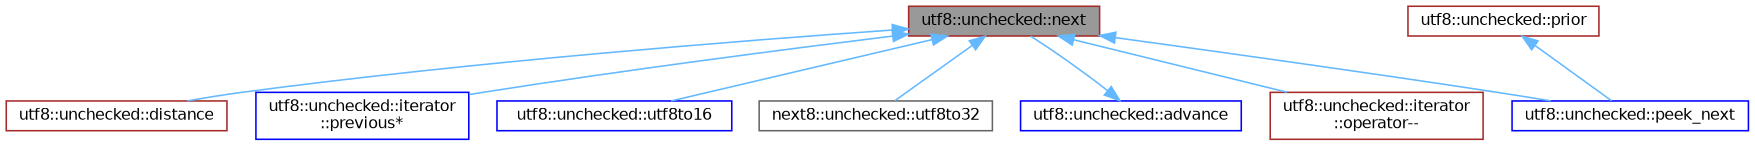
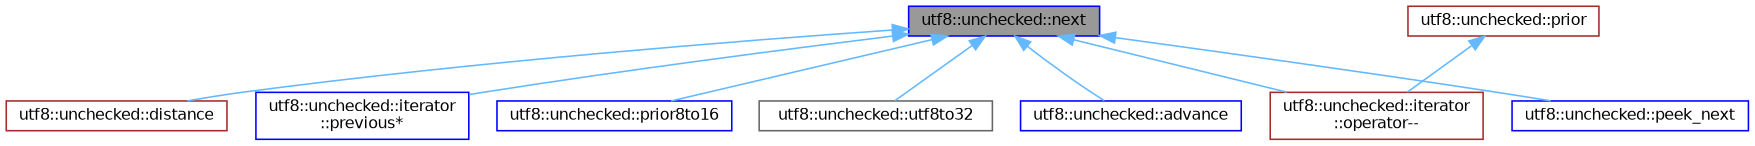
  digraph {
    rankdir=TB
    node [color=brown fillcolor=white fontname=Helvetica fontsize=10 shape=box style=filled]
    edge [color=steelblue1 dir=back fontname=Helvetica fontsize=10 labelfontname=Helvetica labelfontsize=10 style=solid]
-   n1 [fillcolor=grey60 fontcolor=black height=0.2 label="utf8::unchecked::next" width=0.4]
+   n1 [color=blue fillcolor=grey60 fontcolor=black height=0.2 label="utf8::unchecked::next" width=0.4]
    n2 [color=blue height=0.2 label="utf8::unchecked::advance" width=0.4]
    n3 [height=0.2 label="utf8::unchecked::distance" width=0.4]
    n4 [color=blue height=0.2 label="utf8::unchecked::iterator\l::previous*" width=0.4]
    n5 [color=blue height=0.2 label="utf8::unchecked::peek_next" width=0.4]
-   n6 [color=blue height=0.2 label="utf8::unchecked::utf8to16" width=0.4]
-   n7 [color=gray40 height=0.2 label="next8::unchecked::utf8to32" width=0.4]
+   n6 [color=blue height=0.2 label="utf8::unchecked::prior8to16" width=0.4]
+   n7 [color=gray40 height=0.2 label="utf8::unchecked::utf8to32" width=0.4]
    n8 [height=0.2 label="utf8::unchecked::iterator\l::operator--" width=0.4]
    n9 [height=0.2 label="utf8::unchecked::prior" width=0.4]
-   n2 -> n1
+   n1 -> n2
    n1 -> n3
    n1 -> n4
    n1 -> n5
    n1 -> n6
    n1 -> n7
    n1 -> n8
-   n9 -> n5
+   n9 -> n8
  }
